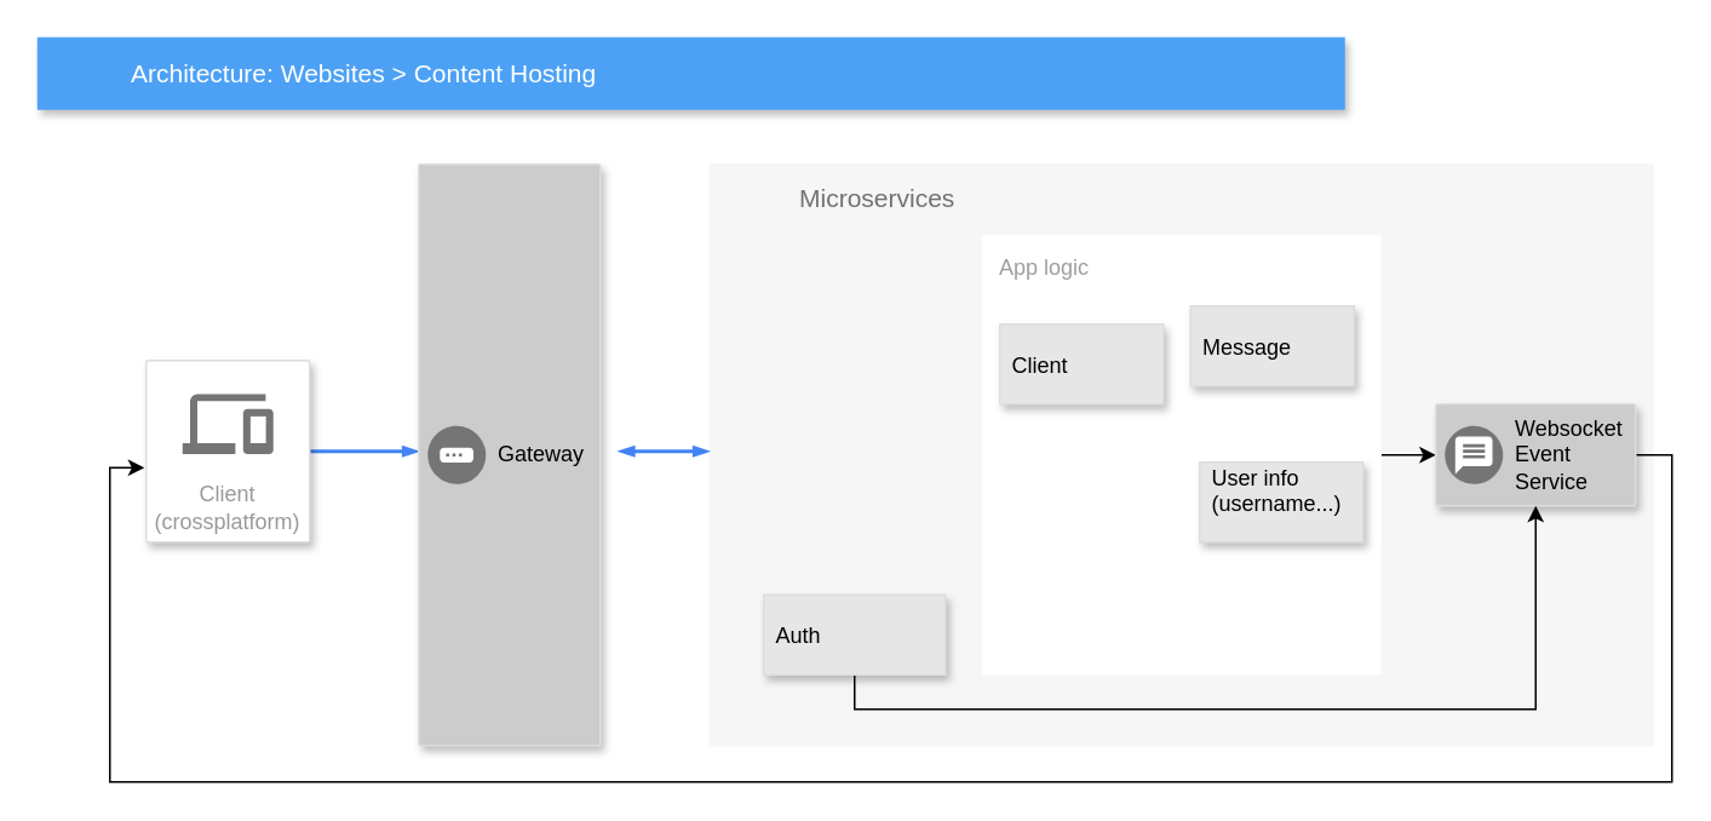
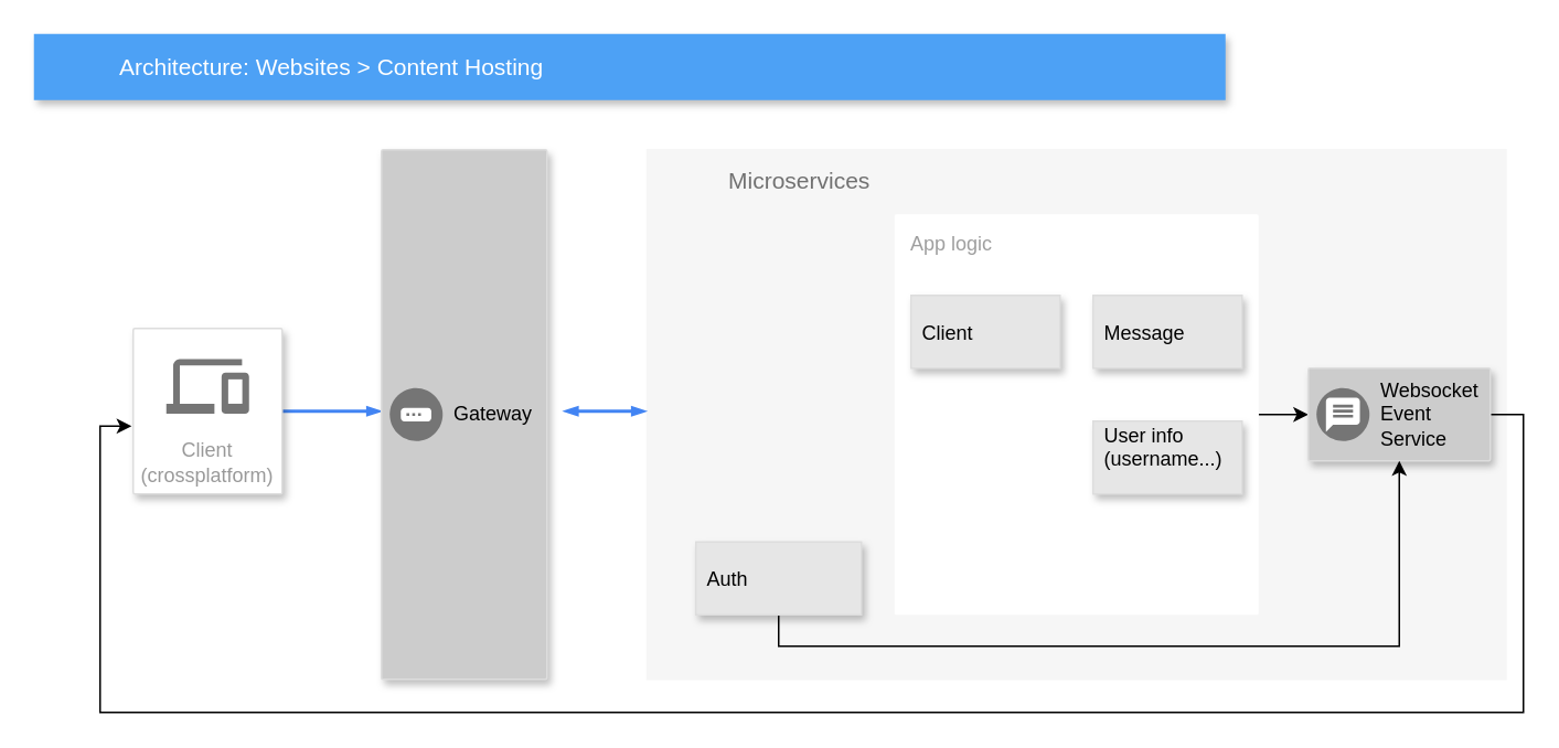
  <mxCell id="0" />
  <mxCell id="1" parent="0" />
  <mxCell id="2" value="&lt;div&gt;Microservices&lt;/div&gt;" style="fillColor=#F6F6F6;strokeColor=none;shadow=0;gradientColor=none;fontSize=14;align=left;spacing=10;fontColor=#717171;9E9E9E;verticalAlign=top;spacingTop=-4;fontStyle=0;spacingLeft=40;html=1;" parent="1" vertex="1"><mxGeometry x="390" y="89.5" width="520" height="321" as="geometry" /></mxCell>
  <mxCell id="3" value="Architecture: Websites &amp;gt; Content Hosting" style="fillColor=#4DA1F5;strokeColor=none;shadow=1;gradientColor=none;fontSize=14;align=left;spacingLeft=50;fontColor=#ffffff;html=1;" parent="1" vertex="1"><mxGeometry x="20" y="20" width="720" height="40" as="geometry" /></mxCell>
  <mxCell id="4" style="edgeStyle=orthogonalEdgeStyle;rounded=0;html=1;labelBackgroundColor=none;startFill=1;startSize=4;endArrow=blockThin;endFill=1;endSize=4;jettySize=auto;orthogonalLoop=1;strokeColor=#4284F3;strokeWidth=2;fontSize=12;fontColor=#000000;align=left;dashed=0;" parent="1" source="5" edge="1"><mxGeometry relative="1" as="geometry"><Array as="points"><mxPoint x="230" y="248" /><mxPoint x="230" y="248" /></Array><mxPoint x="230" y="248" as="targetPoint" /></mxGeometry></mxCell>
  <mxCell id="5" value="&lt;div&gt;Client&lt;/div&gt;&lt;div&gt;(crossplatform)&lt;/div&gt;" style="strokeColor=#dddddd;fillColor=#FFFFFF;shadow=1;strokeWidth=1;rounded=1;absoluteArcSize=1;arcSize=2;labelPosition=center;verticalLabelPosition=middle;align=center;verticalAlign=bottom;spacingLeft=0;fontColor=#999999;fontSize=12;whiteSpace=wrap;spacingBottom=2;html=1;" parent="1" vertex="1"><mxGeometry x="80" y="198" width="90" height="100" as="geometry" /></mxCell>
  <mxCell id="6" value="" style="dashed=0;connectable=0;html=1;fillColor=#757575;strokeColor=none;shape=mxgraph.gcp2.desktop_and_mobile;part=1;" parent="5" vertex="1"><mxGeometry x="0.5" width="50" height="33" relative="1" as="geometry"><mxPoint x="-25" y="18.5" as="offset" /></mxGeometry></mxCell>
  <mxCell id="7" style="edgeStyle=orthogonalEdgeStyle;rounded=0;html=1;labelBackgroundColor=none;startFill=1;startSize=4;endArrow=blockThin;endFill=1;endSize=4;jettySize=auto;orthogonalLoop=1;strokeColor=#4284F3;strokeWidth=2;fontSize=12;fontColor=#000000;align=left;dashed=0;startArrow=blockThin;" parent="1" edge="1"><mxGeometry relative="1" as="geometry"><mxPoint x="340" y="248" as="sourcePoint" /><mxPoint x="390" y="248" as="targetPoint" /><Array as="points"><mxPoint x="360" y="248" /><mxPoint x="360" y="248" /></Array></mxGeometry></mxCell>
  <mxCell id="8" style="edgeStyle=orthogonalEdgeStyle;rounded=0;orthogonalLoop=1;jettySize=auto;html=1;exitX=1;exitY=0.5;exitDx=0;exitDy=0;exitPerimeter=0;" edge="1" parent="1" source="9" target="11"><mxGeometry relative="1" as="geometry" /></mxCell>
  <mxCell id="9" value="&lt;div&gt;App logic&lt;br&gt;&lt;/div&gt;" style="points=[[0,0,0],[0.25,0,0],[0.5,0,0],[0.75,0,0],[1,0,0],[1,0.25,0],[1,0.5,0],[1,0.75,0],[1,1,0],[0.75,1,0],[0.5,1,0],[0.25,1,0],[0,1,0],[0,0.75,0],[0,0.5,0],[0,0.25,0]];rounded=1;absoluteArcSize=1;arcSize=2;html=1;strokeColor=none;gradientColor=none;shadow=0;dashed=0;fontSize=12;fontColor=#9E9E9E;align=left;verticalAlign=top;spacing=10;spacingTop=-4;" vertex="1" parent="1"><mxGeometry x="540" y="129" width="220" height="242" as="geometry" /></mxCell>
  <mxCell id="10" style="edgeStyle=orthogonalEdgeStyle;rounded=0;orthogonalLoop=1;jettySize=auto;html=1;exitX=1;exitY=0.5;exitDx=0;exitDy=0;entryX=-0.011;entryY=0.59;entryDx=0;entryDy=0;entryPerimeter=0;" edge="1" parent="1" source="11" target="5"><mxGeometry relative="1" as="geometry"><mxPoint x="937" y="440" as="targetPoint" /><Array as="points"><mxPoint x="920" y="250" /><mxPoint x="920" y="430" /><mxPoint x="60" y="430" /><mxPoint x="60" y="257" /></Array></mxGeometry></mxCell>
  <mxCell id="11" value="" style="strokeColor=#dddddd;shadow=1;strokeWidth=1;rounded=1;absoluteArcSize=1;arcSize=2;fillColor=#CCCCCC;" vertex="1" parent="1"><mxGeometry x="790" y="222" width="110" height="56" as="geometry" /></mxCell>
  <mxCell id="12" value="&lt;div&gt;Websocket&lt;/div&gt;&lt;div&gt;Event&lt;/div&gt;&lt;div&gt;Service&lt;/div&gt;" style="dashed=0;connectable=0;html=1;fillColor=#757575;strokeColor=none;shape=mxgraph.gcp2.push_notification_service;part=1;labelPosition=right;verticalLabelPosition=middle;align=left;verticalAlign=middle;spacingLeft=5;fontSize=12;" vertex="1" parent="11"><mxGeometry y="0.5" width="32" height="32" relative="1" as="geometry"><mxPoint x="5" y="-16" as="offset" /></mxGeometry></mxCell>
  <mxCell id="13" value="" style="strokeColor=#dddddd;shadow=1;strokeWidth=1;rounded=1;absoluteArcSize=1;arcSize=2;fillColor=#CCCCCC;" vertex="1" parent="1"><mxGeometry x="230" y="90" width="100" height="320" as="geometry" /></mxCell>
  <mxCell id="14" value="Gateway" style="dashed=0;connectable=0;html=1;fillColor=#757575;strokeColor=none;shape=mxgraph.gcp2.gateway;part=1;labelPosition=right;verticalLabelPosition=middle;align=left;verticalAlign=middle;spacingLeft=5;fontSize=12;" vertex="1" parent="13"><mxGeometry y="0.5" width="32" height="32" relative="1" as="geometry"><mxPoint x="5" y="-16" as="offset" /></mxGeometry></mxCell>
  <mxCell id="15" value="Client" style="dashed=0;strokeColor=#dddddd;shadow=1;strokeWidth=1;labelPosition=center;verticalLabelPosition=middle;align=left;verticalAlign=middle;spacingLeft=5;fontSize=12;fillColor=#E6E6E6;" vertex="1" parent="1"><mxGeometry x="550" y="178" width="90" height="44" as="geometry" /></mxCell>
- <mxCell id="16" value="Message" style="dashed=0;strokeColor=#dddddd;shadow=1;strokeWidth=1;labelPosition=center;verticalLabelPosition=middle;align=left;verticalAlign=middle;spacingLeft=5;fontSize=12;fillColor=#E6E6E6;" vertex="1" parent="1"><mxGeometry x="655" y="168" width="90" height="44" as="geometry" /></mxCell>
+ <mxCell id="16" value="Message" style="dashed=0;strokeColor=#dddddd;shadow=1;strokeWidth=1;labelPosition=center;verticalLabelPosition=middle;align=left;verticalAlign=middle;spacingLeft=5;fontSize=12;fillColor=#E6E6E6;" vertex="1" parent="1"><mxGeometry x="660" y="178" width="90" height="44" as="geometry" /></mxCell>
  <mxCell id="17" value="User info&#10;(username...)&#10;" style="dashed=0;strokeColor=#dddddd;shadow=1;strokeWidth=1;labelPosition=center;verticalLabelPosition=middle;align=left;verticalAlign=middle;spacingLeft=5;fontSize=12;fillColor=#E6E6E6;" vertex="1" parent="1"><mxGeometry x="660" y="254" width="90" height="44" as="geometry" /></mxCell>
  <mxCell id="18" style="edgeStyle=orthogonalEdgeStyle;rounded=0;orthogonalLoop=1;jettySize=auto;html=1;entryX=0.5;entryY=1;entryDx=0;entryDy=0;" edge="1" parent="1" source="19" target="11"><mxGeometry relative="1" as="geometry"><mxPoint x="845" y="300" as="targetPoint" /><Array as="points"><mxPoint x="470" y="390" /><mxPoint x="845" y="390" /></Array></mxGeometry></mxCell>
  <mxCell id="19" value="Auth" style="dashed=0;strokeColor=#dddddd;shadow=1;strokeWidth=1;labelPosition=center;verticalLabelPosition=middle;align=left;verticalAlign=middle;spacingLeft=5;fontSize=12;fillColor=#E6E6E6;" vertex="1" parent="1"><mxGeometry x="420" y="327" width="100" height="44" as="geometry" /></mxCell>
